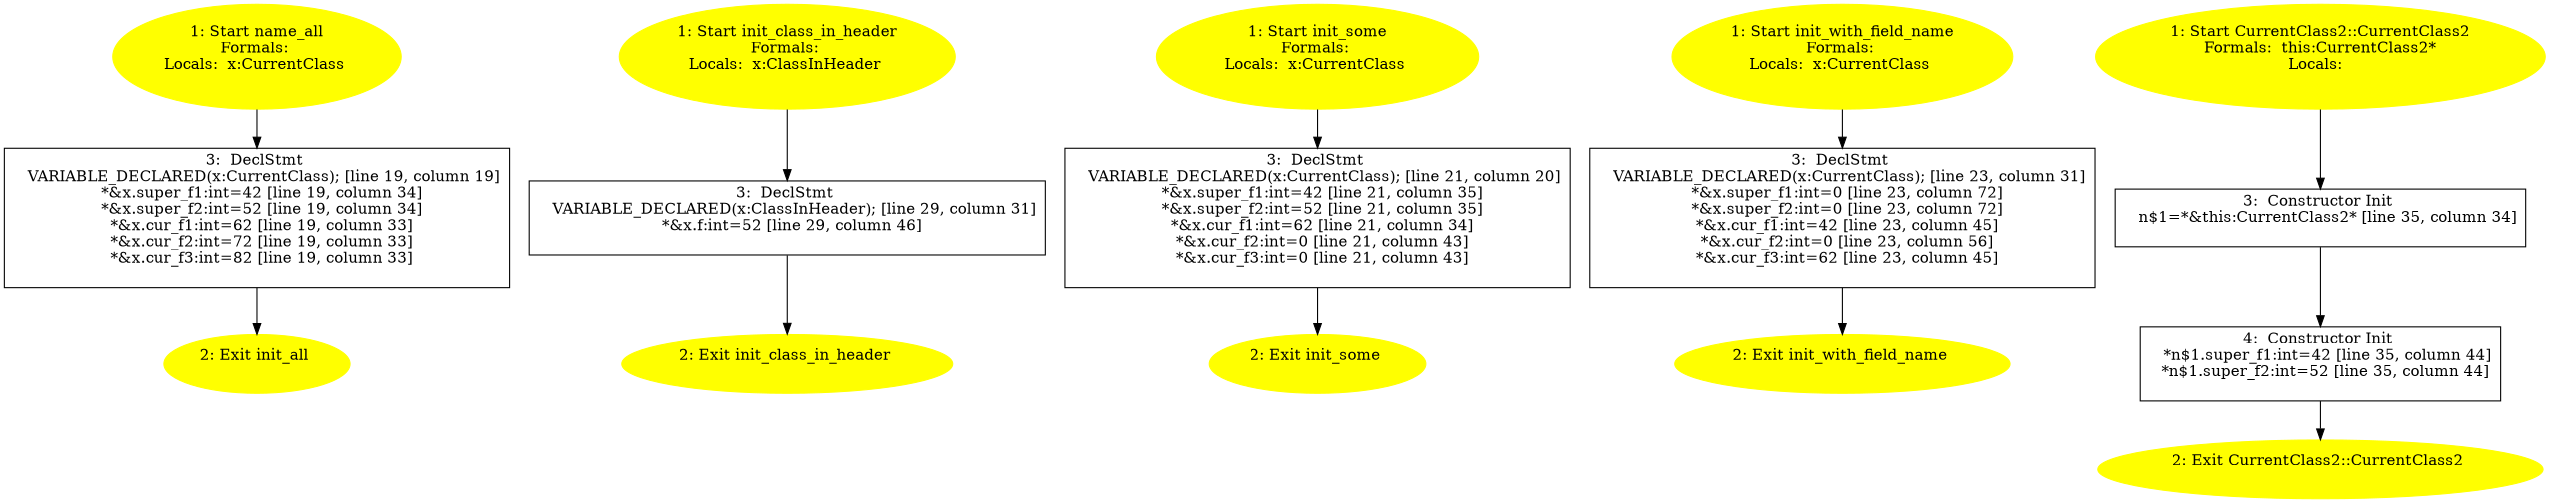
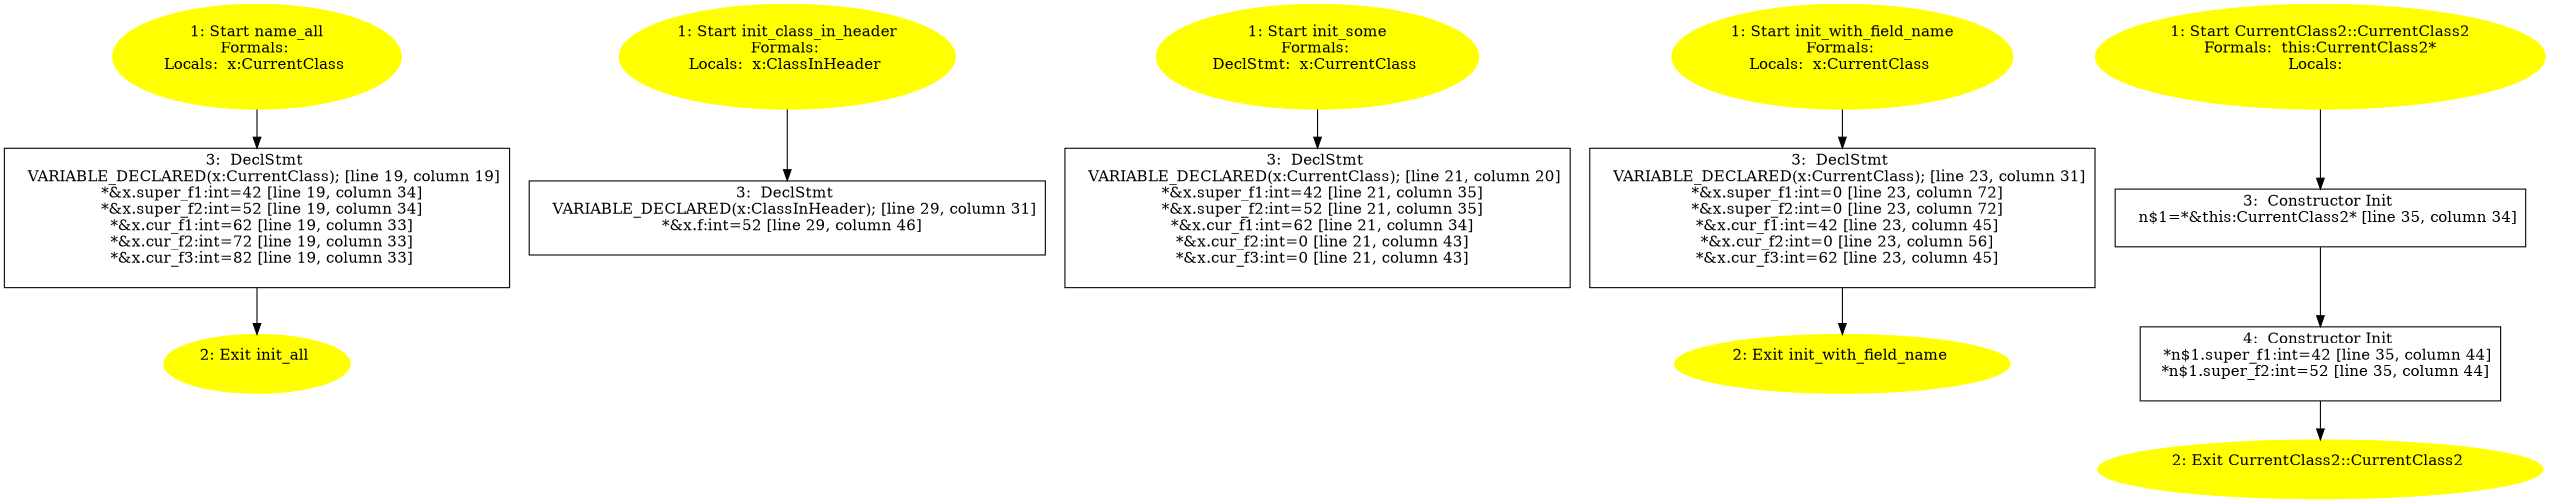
  digraph {
    node [color=yellow style=filled]
    n1 [label="1: Start name_all\nFormals: \nLocals:  x:CurrentClass \n  "]
    n2 [label="3:  DeclStmt \n   VARIABLE_DECLARED(x:CurrentClass); [line 19, column 19]\n  *&x.super_f1:int=42 [line 19, column 34]\n  *&x.super_f2:int=52 [line 19, column 34]\n  *&x.cur_f1:int=62 [line 19, column 33]\n  *&x.cur_f2:int=72 [line 19, column 33]\n  *&x.cur_f3:int=82 [line 19, column 33]\n " shape=box color="" style=""]
    n3 [label="2: Exit init_all \n  "]
    n4 [label="1: Start init_class_in_header\nFormals: \nLocals:  x:ClassInHeader \n  "]
    n5 [label="3:  DeclStmt \n   VARIABLE_DECLARED(x:ClassInHeader); [line 29, column 31]\n  *&x.f:int=52 [line 29, column 46]\n " shape=box color="" style=""]
-   n6 [label="2: Exit init_class_in_header \n  "]
-   n7 [label="1: Start init_some\nFormals: \nLocals:  x:CurrentClass \n  "]
+   n7 [label="1: Start init_some\nFormals: \nDeclStmt:  x:CurrentClass \n  "]
    n8 [label="3:  DeclStmt \n   VARIABLE_DECLARED(x:CurrentClass); [line 21, column 20]\n  *&x.super_f1:int=42 [line 21, column 35]\n  *&x.super_f2:int=52 [line 21, column 35]\n  *&x.cur_f1:int=62 [line 21, column 34]\n  *&x.cur_f2:int=0 [line 21, column 43]\n  *&x.cur_f3:int=0 [line 21, column 43]\n " shape=box color="" style=""]
-   n9 [label="2: Exit init_some \n  "]
    n10 [label="1: Start init_with_field_name\nFormals: \nLocals:  x:CurrentClass \n  "]
    n11 [label="3:  DeclStmt \n   VARIABLE_DECLARED(x:CurrentClass); [line 23, column 31]\n  *&x.super_f1:int=0 [line 23, column 72]\n  *&x.super_f2:int=0 [line 23, column 72]\n  *&x.cur_f1:int=42 [line 23, column 45]\n  *&x.cur_f2:int=0 [line 23, column 56]\n  *&x.cur_f3:int=62 [line 23, column 45]\n " shape=box color="" style=""]
    n12 [label="2: Exit init_with_field_name \n  "]
    n13 [label="1: Start CurrentClass2::CurrentClass2\nFormals:  this:CurrentClass2*\nLocals:  \n  "]
    n14 [label="3:  Constructor Init \n   n$1=*&this:CurrentClass2* [line 35, column 34]\n " shape=box color="" style=""]
    n15 [label="4:  Constructor Init \n   *n$1.super_f1:int=42 [line 35, column 44]\n  *n$1.super_f2:int=52 [line 35, column 44]\n " shape=box color="" style=""]
    n16 [label="2: Exit CurrentClass2::CurrentClass2 \n  "]
    n1 -> n2
    n2 -> n3
    n4 -> n5
-   n5 -> n6
    n7 -> n8
-   n8 -> n9
    n10 -> n11
    n11 -> n12
    n13 -> n14
    n14 -> n15
    n15 -> n16
  }
